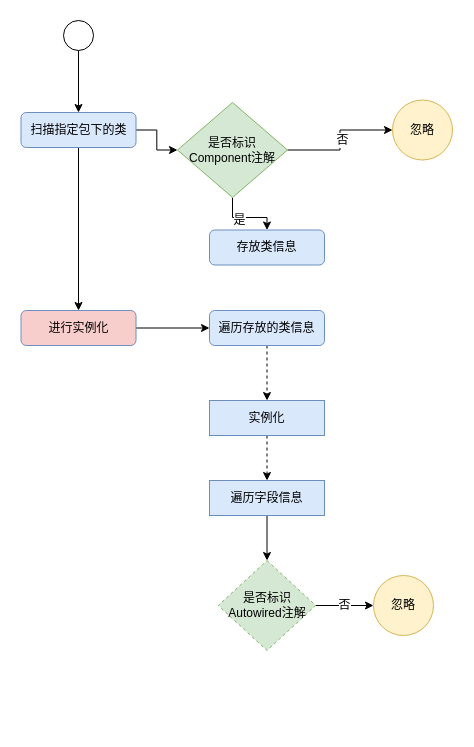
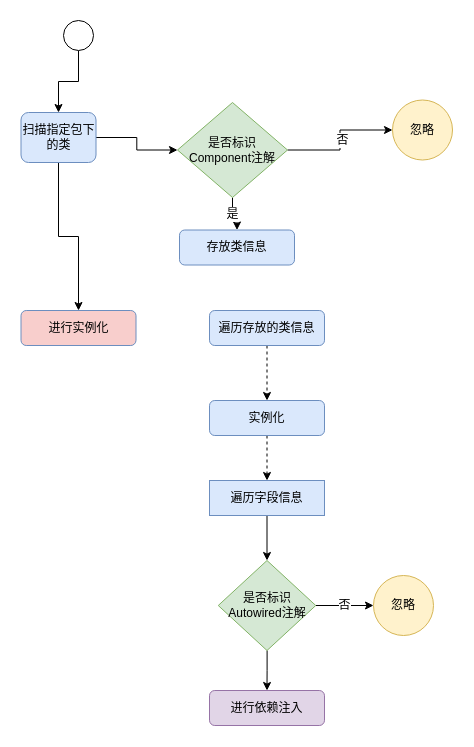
  <mxCell id="0" />
  <mxCell id="1" parent="0" />
  <mxCell id="2" style="edgeStyle=orthogonalEdgeStyle;rounded=0;orthogonalLoop=1;jettySize=auto;html=1;exitX=0.5;exitY=1;exitDx=0;exitDy=0;" parent="1" source="3" target="6" edge="1"><mxGeometry relative="1" as="geometry" /></mxCell>
  <mxCell id="3" value="" style="ellipse;whiteSpace=wrap;html=1;aspect=fixed;" parent="1" vertex="1"><mxGeometry x="63" y="20" width="30" height="30" as="geometry" /></mxCell>
  <mxCell id="4" value="" style="edgeStyle=orthogonalEdgeStyle;rounded=0;orthogonalLoop=1;jettySize=auto;html=1;" parent="1" source="6" target="8" edge="1"><mxGeometry relative="1" as="geometry" /></mxCell>
  <mxCell id="5" value="" style="edgeStyle=orthogonalEdgeStyle;rounded=0;orthogonalLoop=1;jettySize=auto;html=1;fontSize=12;" parent="1" source="6" target="13" edge="1"><mxGeometry relative="1" as="geometry" /></mxCell>
- <mxCell id="6" value="扫描指定包下的类" style="rounded=1;whiteSpace=wrap;html=1;fillColor=#dae8fc;strokeColor=#6c8ebf;" parent="1" vertex="1"><mxGeometry x="20.5" y="112" width="115" height="35" as="geometry" /></mxCell>
- <mxCell id="7" value="" style="edgeStyle=orthogonalEdgeStyle;rounded=0;orthogonalLoop=1;jettySize=auto;html=1;fontSize=12;" parent="1" source="8" target="17" edge="1"><mxGeometry relative="1" as="geometry" /></mxCell>
+ <mxCell id="6" value="扫描指定包下的类" style="rounded=1;whiteSpace=wrap;html=1;fillColor=#dae8fc;strokeColor=#6c8ebf;" parent="1" vertex="1"><mxGeometry x="20.5" y="112" width="75" height="50" as="geometry" /></mxCell>
  <mxCell id="8" value="进行实例化" style="whiteSpace=wrap;html=1;rounded=1;fillColor=#f8cecc;strokeColor=#6c8ebf;" parent="1" vertex="1"><mxGeometry x="20.5" y="310" width="115" height="35" as="geometry" /></mxCell>
  <mxCell id="9" value="" style="edgeStyle=orthogonalEdgeStyle;rounded=0;orthogonalLoop=1;jettySize=auto;html=1;fontSize=12;" parent="1" source="13" target="14" edge="1"><mxGeometry relative="1" as="geometry" /></mxCell>
  <mxCell id="10" value="否" style="edgeLabel;html=1;align=center;verticalAlign=middle;resizable=0;points=[];fontSize=12;" parent="9" vertex="1" connectable="0"><mxGeometry y="-2" relative="1" as="geometry"><mxPoint as="offset" /></mxGeometry></mxCell>
  <mxCell id="11" value="" style="edgeStyle=orthogonalEdgeStyle;rounded=0;orthogonalLoop=1;jettySize=auto;html=1;fontSize=12;" parent="1" source="13" target="15" edge="1"><mxGeometry relative="1" as="geometry" /></mxCell>
  <mxCell id="12" value="是" style="edgeLabel;html=1;align=center;verticalAlign=middle;resizable=0;points=[];fontSize=12;" parent="11" vertex="1" connectable="0"><mxGeometry x="-0.21" y="-1" relative="1" as="geometry"><mxPoint y="1" as="offset" /></mxGeometry></mxCell>
  <mxCell id="13" value="是否标识Component注解" style="rhombus;whiteSpace=wrap;html=1;rounded=0;sketch=0;fillColor=#d5e8d4;strokeColor=#82b366;" parent="1" vertex="1"><mxGeometry x="177" y="102" width="110" height="95" as="geometry" /></mxCell>
  <mxCell id="14" value="忽略" style="ellipse;whiteSpace=wrap;html=1;aspect=fixed;rounded=0;sketch=0;fontSize=12;fillColor=#fff2cc;strokeColor=#d6b656;" parent="1" vertex="1"><mxGeometry x="392" y="99.5" width="60" height="60" as="geometry" /></mxCell>
- <mxCell id="15" value="存放类信息" style="whiteSpace=wrap;html=1;rounded=1;sketch=0;fillColor=#dae8fc;strokeColor=#6c8ebf;" parent="1" vertex="1"><mxGeometry x="209" y="229.5" width="115" height="35" as="geometry" /></mxCell>
+ <mxCell id="15" value="存放类信息" style="whiteSpace=wrap;html=1;rounded=1;sketch=0;fillColor=#dae8fc;strokeColor=#6c8ebf;" parent="1" vertex="1"><mxGeometry x="179" y="229.5" width="115" height="35" as="geometry" /></mxCell>
  <mxCell id="16" value="" style="edgeStyle=orthogonalEdgeStyle;rounded=0;orthogonalLoop=1;jettySize=auto;html=1;fontSize=12;dashed=1;" parent="1" source="17" target="19" edge="1"><mxGeometry relative="1" as="geometry" /></mxCell>
  <mxCell id="17" value="遍历存放的类信息" style="whiteSpace=wrap;html=1;rounded=1;fillColor=#dae8fc;strokeColor=#6c8ebf;" parent="1" vertex="1"><mxGeometry x="209" y="310" width="115" height="35" as="geometry" /></mxCell>
  <mxCell id="18" value="" style="edgeStyle=orthogonalEdgeStyle;rounded=0;orthogonalLoop=1;jettySize=auto;html=1;fontSize=12;entryX=0.5;entryY=0;entryDx=0;entryDy=0;dashed=1;" parent="1" source="19" target="24" edge="1"><mxGeometry relative="1" as="geometry"><mxPoint x="278" y="580" as="targetPoint" /></mxGeometry></mxCell>
- <mxCell id="19" value="实例化" style="whiteSpace=wrap;html=1;fillColor=#dae8fc;strokeColor=#6c8ebf;rounded=0;" parent="1" vertex="1"><mxGeometry x="209" y="400" width="115" height="35" as="geometry" /></mxCell>
+ <mxCell id="19" value="实例化" style="whiteSpace=wrap;html=1;rounded=1;fillColor=#dae8fc;strokeColor=#6c8ebf;" parent="1" vertex="1"><mxGeometry x="209" y="400" width="115" height="35" as="geometry" /></mxCell>
  <mxCell id="20" value="否" style="edgeStyle=orthogonalEdgeStyle;rounded=0;orthogonalLoop=1;jettySize=auto;html=1;exitX=1;exitY=0.5;exitDx=0;exitDy=0;entryX=0;entryY=0.5;entryDx=0;entryDy=0;fontSize=12;" parent="1" source="22" target="25" edge="1"><mxGeometry relative="1" as="geometry" /></mxCell>
- <mxCell id="22" value="是否标识Autowired注解" style="rhombus;whiteSpace=wrap;html=1;rounded=0;fillColor=#d5e8d4;strokeColor=#82b366;dashed=1;" parent="1" vertex="1"><mxGeometry x="217.75" y="560" width="97.5" height="90" as="geometry" /></mxCell>
+ <mxCell id="21" value="" style="edgeStyle=orthogonalEdgeStyle;rounded=0;orthogonalLoop=1;jettySize=auto;html=1;fontSize=12;" parent="1" source="22" target="26" edge="1"><mxGeometry relative="1" as="geometry" /></mxCell>
+ <mxCell id="22" value="是否标识Autowired注解" style="rhombus;whiteSpace=wrap;html=1;rounded=0;fillColor=#d5e8d4;strokeColor=#82b366;" parent="1" vertex="1"><mxGeometry x="217.75" y="560" width="97.5" height="90" as="geometry" /></mxCell>
  <mxCell id="23" style="edgeStyle=orthogonalEdgeStyle;rounded=0;orthogonalLoop=1;jettySize=auto;html=1;exitX=0.5;exitY=1;exitDx=0;exitDy=0;entryX=0.5;entryY=0;entryDx=0;entryDy=0;fontSize=12;" parent="1" source="24" target="22" edge="1"><mxGeometry relative="1" as="geometry" /></mxCell>
  <mxCell id="24" value="遍历字段信息" style="whiteSpace=wrap;html=1;fillColor=#dae8fc;strokeColor=#6c8ebf;rounded=0;" parent="1" vertex="1"><mxGeometry x="209" y="480" width="115" height="35" as="geometry" /></mxCell>
  <mxCell id="25" value="忽略" style="ellipse;whiteSpace=wrap;html=1;aspect=fixed;rounded=0;sketch=0;fontSize=12;fillColor=#fff2cc;strokeColor=#d6b656;" parent="1" vertex="1"><mxGeometry x="373" y="575" width="60" height="60" as="geometry" /></mxCell>
+ <mxCell id="26" value="进行依赖注入" style="whiteSpace=wrap;html=1;rounded=1;fillColor=#e1d5e7;strokeColor=#9673a6;" parent="1" vertex="1"><mxGeometry x="209" y="690" width="115" height="35" as="geometry" /></mxCell>
